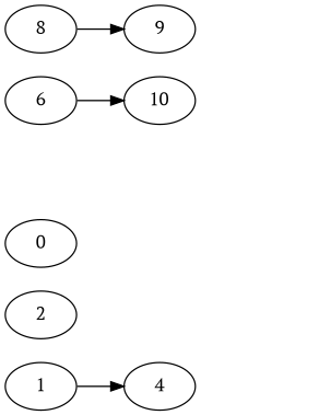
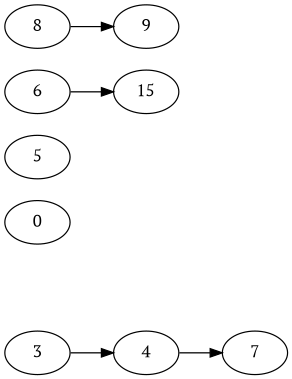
  digraph {
    fontname="PT Serif"
    rankdir=LR
    node [Processor=0 Start=0 Weight=8 fontname="PT Serif"]
    edge [fontname="PT Serif"]
-   1 [Weight=2]
+   1 [Weight=2 label=3]
    4 [Start=2]
-   2 [Processor=1 Weight=3]
+   7 [Start=10]
    n5 [Processor=2 Weight=7 label=0]
+   5 [Processor=2 Start=7 Weight=5]
    6 [Processor=1 Start=3 Weight=4]
-   10 [Processor=1 Start=7 Weight=10]
+   10 [Processor=1 Start=7 Weight=10 label=15]
    8 [Processor=3 Weight=5]
    9 [Processor=3 Start=5 Weight=10]
    1 -> 4 [Weight=254]
+   4 -> 7 [Weight=113]
    6 -> 10 [Weight=85]
    8 -> 9 [Weight=169]
  }
